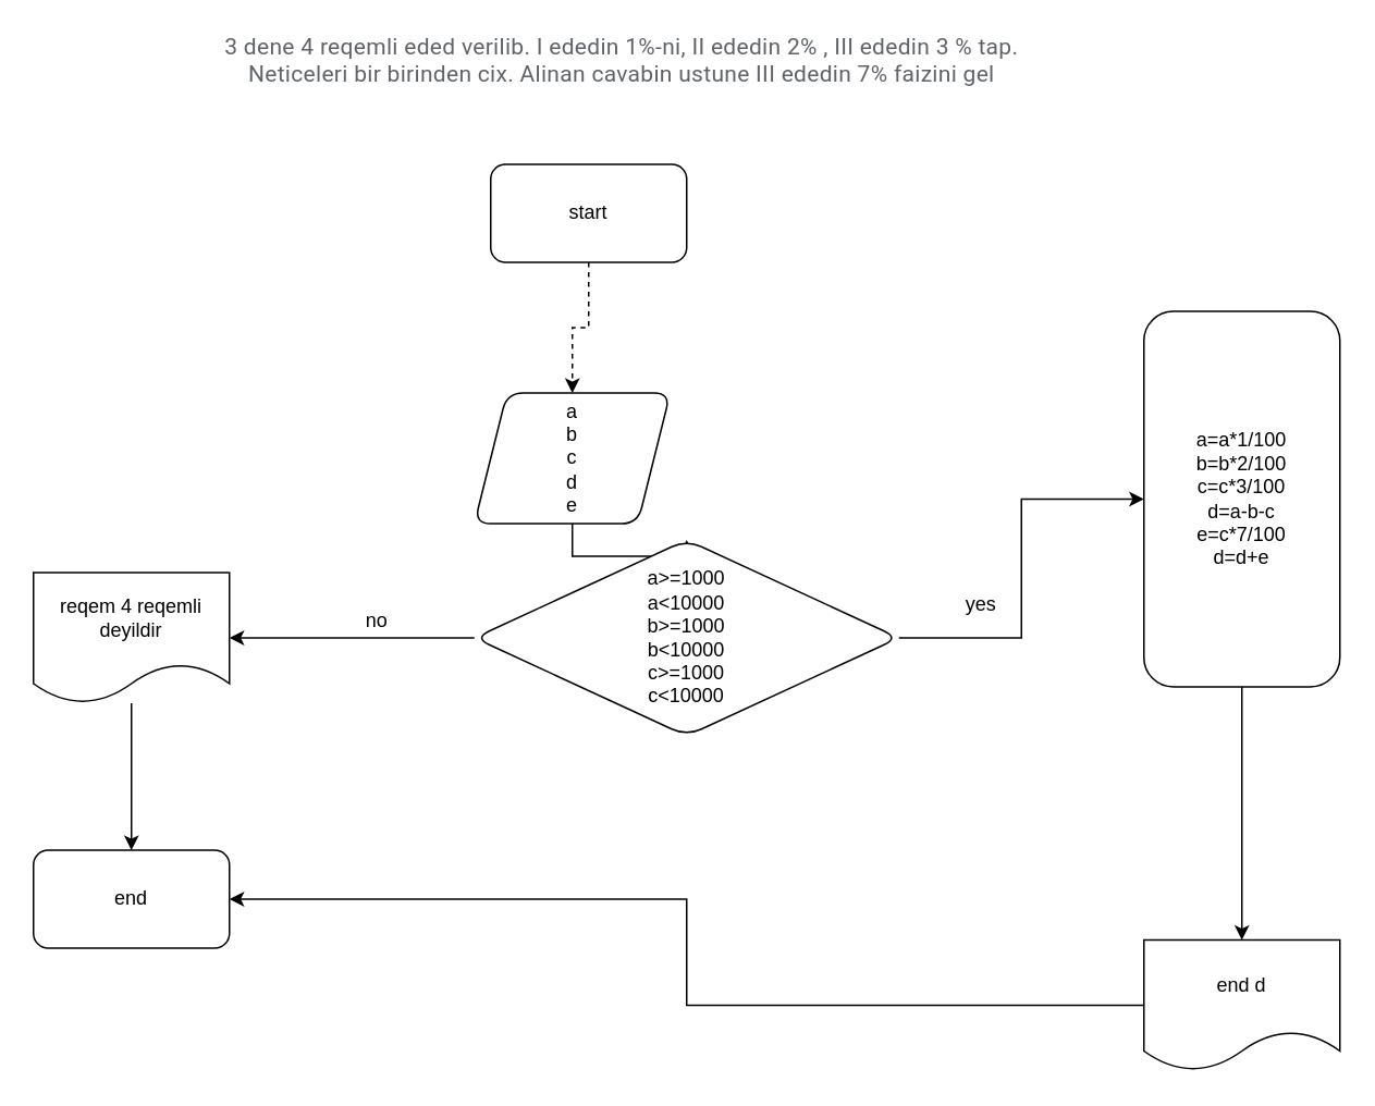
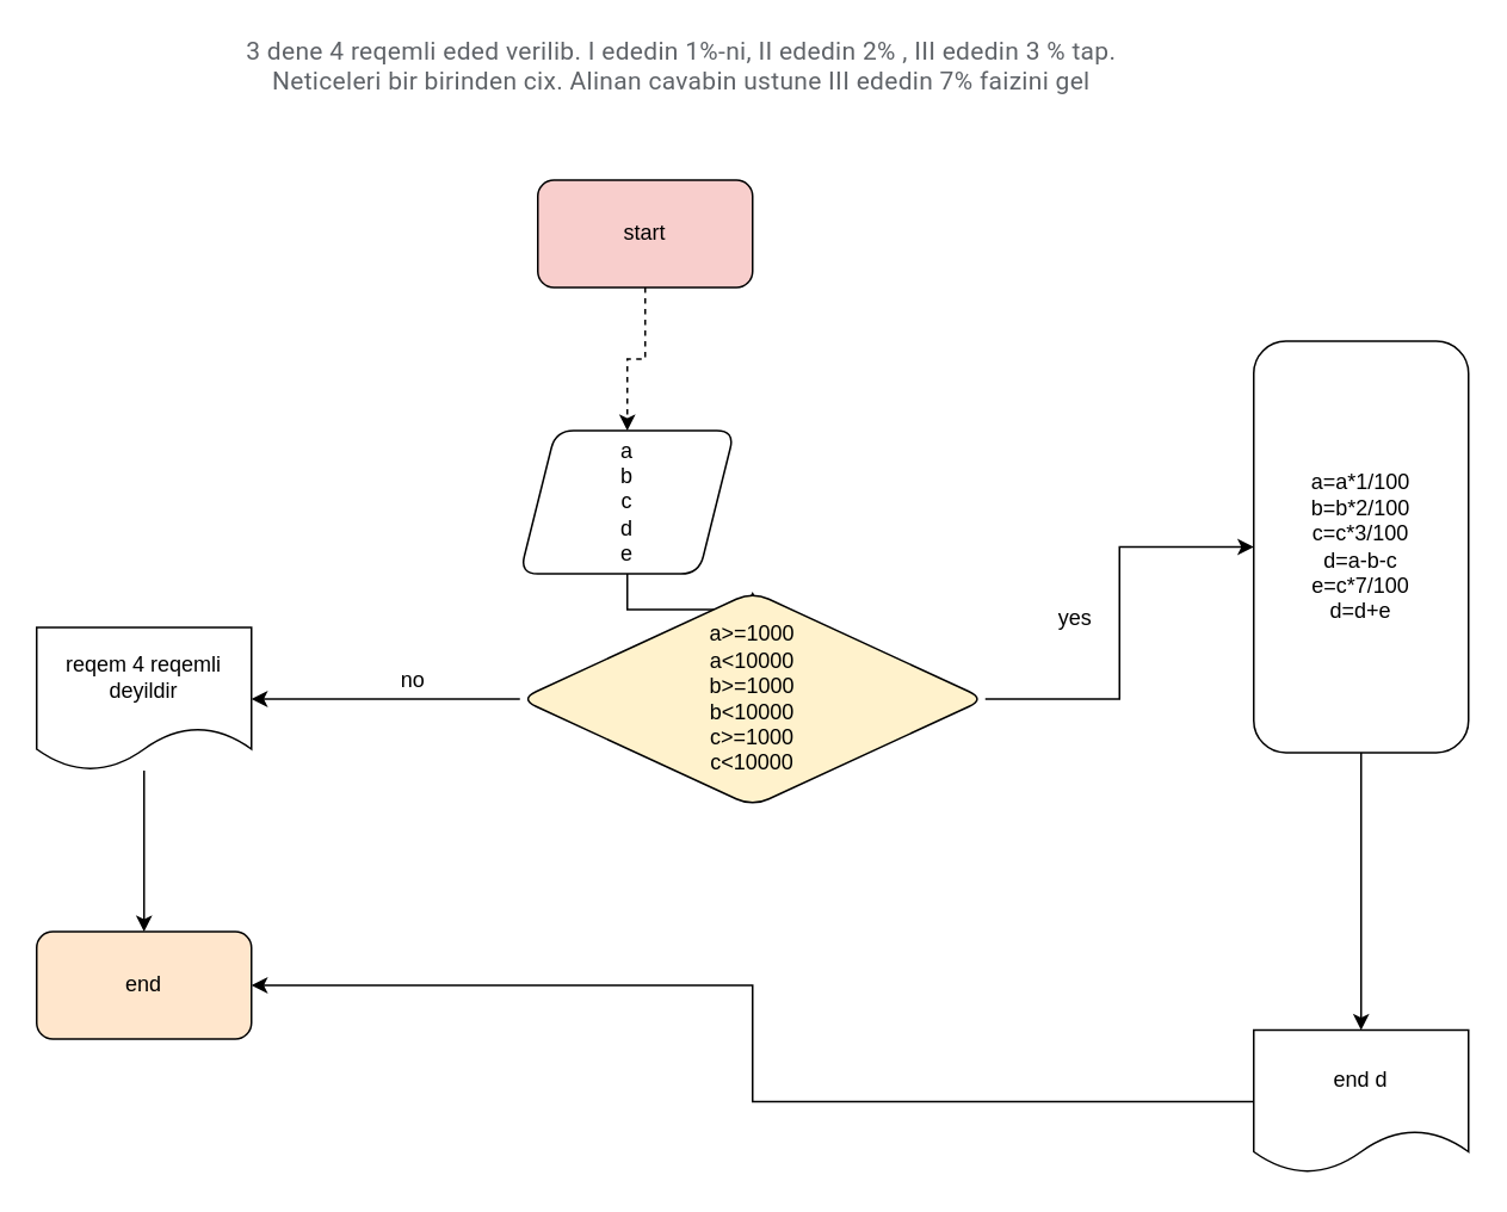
  <mxCell id="0" />
  <mxCell id="1" parent="0" />
  <mxCell id="2" value="" style="edgeStyle=orthogonalEdgeStyle;rounded=0;orthogonalLoop=1;jettySize=auto;html=1;dashed=1;" edge="1" parent="1" source="3" target="6"><mxGeometry relative="1" as="geometry" /></mxCell>
- <mxCell id="3" value="start" style="rounded=1;whiteSpace=wrap;html=1;" vertex="1" parent="1"><mxGeometry x="300" y="100" width="120" height="60" as="geometry" /></mxCell>
+ <mxCell id="3" value="start" style="rounded=1;whiteSpace=wrap;html=1;fillColor=#f8cecc;" vertex="1" parent="1"><mxGeometry x="300" y="100" width="120" height="60" as="geometry" /></mxCell>
  <mxCell id="4" value="&lt;span style=&quot;color: rgb(95 , 99 , 104) ; font-family: &amp;#34;roboto&amp;#34; , &amp;#34;robotodraft&amp;#34; , &amp;#34;helvetica&amp;#34; , &amp;#34;arial&amp;#34; , sans-serif ; font-size: 14px ; letter-spacing: 0.2px ; background-color: rgb(255 , 255 , 255)&quot;&gt;3 dene 4 reqemli eded verilib. I ededin 1%-ni, II ededin 2% , III ededin 3 % tap.&lt;/span&gt;&lt;br style=&quot;color: rgb(95 , 99 , 104) ; font-family: &amp;#34;roboto&amp;#34; , &amp;#34;robotodraft&amp;#34; , &amp;#34;helvetica&amp;#34; , &amp;#34;arial&amp;#34; , sans-serif ; font-size: 14px ; letter-spacing: 0.2px ; background-color: rgb(255 , 255 , 255)&quot;&gt;&lt;span style=&quot;color: rgb(95 , 99 , 104) ; font-family: &amp;#34;roboto&amp;#34; , &amp;#34;robotodraft&amp;#34; , &amp;#34;helvetica&amp;#34; , &amp;#34;arial&amp;#34; , sans-serif ; font-size: 14px ; letter-spacing: 0.2px ; background-color: rgb(255 , 255 , 255)&quot;&gt;Neticeleri bir birinden cix. Alinan cavabin ustune III ededin 7% faizini gel&lt;br&gt;&lt;br&gt;&lt;/span&gt;" style="text;html=1;align=center;verticalAlign=middle;resizable=0;points=[];autosize=1;strokeColor=none;fillColor=none;" vertex="1" parent="1"><mxGeometry x="120" y="20" width="520" height="50" as="geometry" /></mxCell>
  <mxCell id="5" value="" style="edgeStyle=orthogonalEdgeStyle;rounded=0;orthogonalLoop=1;jettySize=auto;html=1;" edge="1" parent="1" source="6" target="9"><mxGeometry relative="1" as="geometry" /></mxCell>
  <mxCell id="6" value="a&lt;br&gt;b&lt;br&gt;c&lt;br&gt;d&lt;br&gt;e" style="shape=parallelogram;perimeter=parallelogramPerimeter;whiteSpace=wrap;html=1;fixedSize=1;rounded=1;" vertex="1" parent="1"><mxGeometry x="290" y="240" width="120" height="80" as="geometry" /></mxCell>
  <mxCell id="7" value="" style="edgeStyle=orthogonalEdgeStyle;rounded=0;orthogonalLoop=1;jettySize=auto;html=1;" edge="1" parent="1" source="9" target="11"><mxGeometry relative="1" as="geometry" /></mxCell>
  <mxCell id="8" value="" style="edgeStyle=orthogonalEdgeStyle;rounded=0;orthogonalLoop=1;jettySize=auto;html=1;" edge="1" parent="1" source="9" target="13"><mxGeometry relative="1" as="geometry" /></mxCell>
- <mxCell id="9" value="a&amp;gt;=1000&lt;br&gt;a&amp;lt;10000&lt;br&gt;b&amp;gt;=1000&lt;br&gt;b&amp;lt;10000&lt;br&gt;c&amp;gt;=1000&lt;br&gt;c&amp;lt;10000" style="rhombus;whiteSpace=wrap;html=1;rounded=1;" vertex="1" parent="1"><mxGeometry x="290" y="330" width="260" height="120" as="geometry" /></mxCell>
+ <mxCell id="9" value="a&amp;gt;=1000&lt;br&gt;a&amp;lt;10000&lt;br&gt;b&amp;gt;=1000&lt;br&gt;b&amp;lt;10000&lt;br&gt;c&amp;gt;=1000&lt;br&gt;c&amp;lt;10000" style="rhombus;whiteSpace=wrap;html=1;rounded=1;fillColor=#fff2cc;" vertex="1" parent="1"><mxGeometry x="290" y="330" width="260" height="120" as="geometry" /></mxCell>
  <mxCell id="10" value="" style="edgeStyle=orthogonalEdgeStyle;rounded=0;orthogonalLoop=1;jettySize=auto;html=1;" edge="1" parent="1" source="11" target="18"><mxGeometry relative="1" as="geometry" /></mxCell>
  <mxCell id="11" value="reqem 4 reqemli deyildir" style="shape=document;whiteSpace=wrap;html=1;boundedLbl=1;rounded=1;" vertex="1" parent="1"><mxGeometry x="20" y="350" width="120" height="80" as="geometry" /></mxCell>
  <mxCell id="12" value="" style="edgeStyle=orthogonalEdgeStyle;rounded=0;orthogonalLoop=1;jettySize=auto;html=1;" edge="1" parent="1" source="13" target="17"><mxGeometry relative="1" as="geometry" /></mxCell>
  <mxCell id="13" value="a=a*1/100&lt;br&gt;b=b*2/100&lt;br&gt;c=c*3/100&lt;br&gt;d=a-b-c&lt;br&gt;e=c*7/100&lt;br&gt;d=d+e" style="rounded=1;whiteSpace=wrap;html=1;" vertex="1" parent="1"><mxGeometry x="700" y="190" width="120" height="230" as="geometry" /></mxCell>
  <mxCell id="14" value="no" style="text;html=1;align=center;verticalAlign=middle;resizable=0;points=[];autosize=1;strokeColor=none;fillColor=none;" vertex="1" parent="1"><mxGeometry x="215" y="370" width="30" height="20" as="geometry" /></mxCell>
- <mxCell id="15" value="yes" style="text;html=1;align=center;verticalAlign=middle;resizable=0;points=[];autosize=1;strokeColor=none;fillColor=none;" vertex="1" parent="1"><mxGeometry x="585" y="360" width="30" height="20" as="geometry" /></mxCell>
+ <mxCell id="15" value="yes" style="text;html=1;align=center;verticalAlign=middle;resizable=0;points=[];autosize=1;strokeColor=none;fillColor=none;" vertex="1" parent="1"><mxGeometry x="585" y="335" width="30" height="20" as="geometry" /></mxCell>
  <mxCell id="16" style="edgeStyle=orthogonalEdgeStyle;rounded=0;orthogonalLoop=1;jettySize=auto;html=1;" edge="1" parent="1" source="17" target="18"><mxGeometry relative="1" as="geometry" /></mxCell>
  <mxCell id="17" value="end d" style="shape=document;whiteSpace=wrap;html=1;boundedLbl=1;rounded=1;" vertex="1" parent="1"><mxGeometry x="700" y="575" width="120" height="80" as="geometry" /></mxCell>
- <mxCell id="18" value="end" style="whiteSpace=wrap;html=1;rounded=1;" vertex="1" parent="1"><mxGeometry x="20" y="520" width="120" height="60" as="geometry" /></mxCell>
+ <mxCell id="18" value="end" style="whiteSpace=wrap;html=1;rounded=1;fillColor=#ffe6cc;" vertex="1" parent="1"><mxGeometry x="20" y="520" width="120" height="60" as="geometry" /></mxCell>
